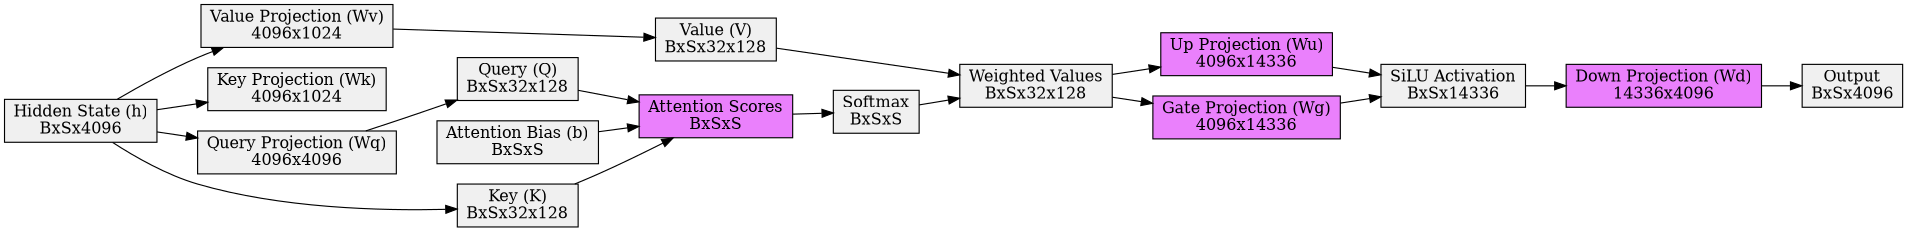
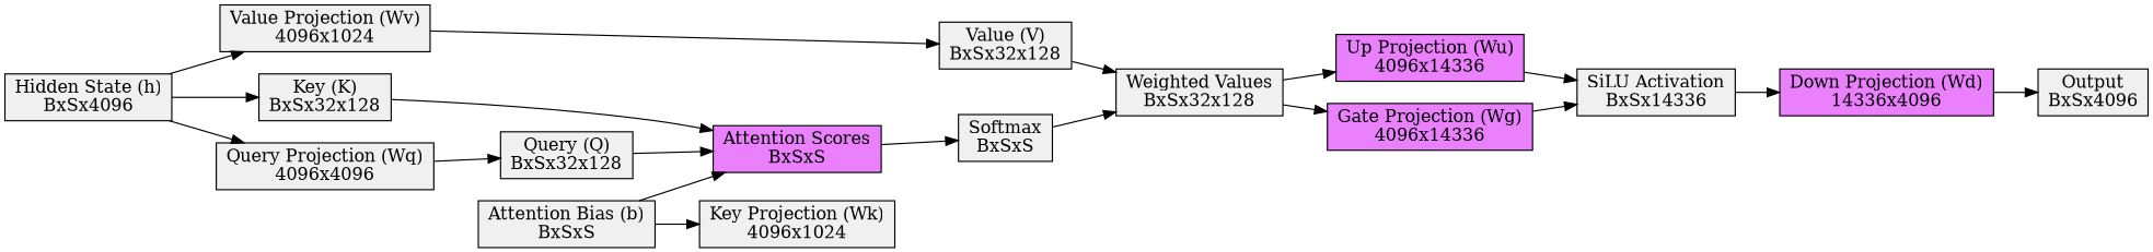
  digraph {
    rankdir=LR
    node [fillcolor="#f0f0f0" shape=box style=filled]
    n1 [label="Hidden State (h)\nBxSx4096"]
    n2 [label="Query Projection (Wq)\n4096x4096"]
    n3 [label="Key Projection (Wk)\n4096x1024"]
    n4 [label="Value Projection (Wv)\n4096x1024"]
    n5 [label="Key (K)\nBxSx32x128"]
    n6 [label="Query (Q)\nBxSx32x128"]
    n7 [label="Value (V)\nBxSx32x128"]
    n8 [fillcolor="#EA80FC" label="Attention Scores\nBxSxS"]
    n9 [label="Weighted Values\nBxSx32x128"]
    n10 [label="Softmax\nBxSxS"]
    n11 [fillcolor="#EA80FC" label="Up Projection (Wu)\n4096x14336"]
    n12 [fillcolor="#EA80FC" label="Gate Projection (Wg)\n4096x14336"]
    n13 [label="Attention Bias (b)\nBxSxS"]
    n14 [label="SiLU Activation\nBxSx14336"]
    n15 [fillcolor="#EA80FC" label="Down Projection (Wd)\n14336x4096"]
    n16 [label="Output\nBxSx4096"]
    n1 -> n2
-   n1 -> n3
+   n13 -> n3
    n1 -> n4
    n1 -> n5
    n2 -> n6
    n4 -> n7
    n5 -> n8
    n6 -> n8
    n7 -> n9
    n8 -> n10
    n9 -> n11
    n9 -> n12
    n10 -> n9
    n11 -> n14
    n12 -> n14
    n13 -> n8
    n14 -> n15
    n15 -> n16
  }
